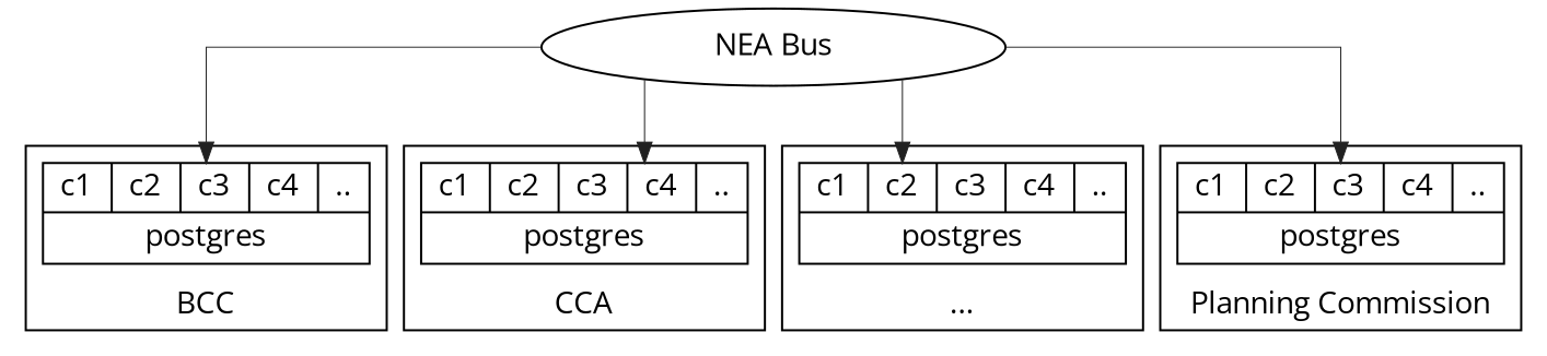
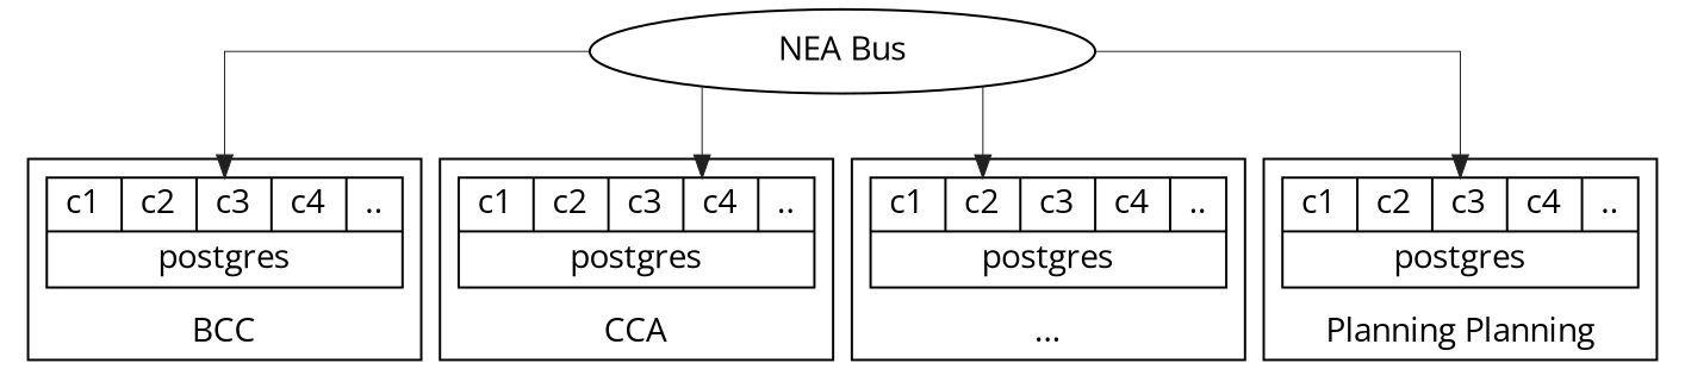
  digraph {
    compound=true
    splines=ortho
    fontname="Open Sans"
    node [shape=record fontname="Open Sans"]
    edge [color="#202020" constraint=true penwidth=0.5 style="solid," fontname="Open Sans"]
    n1 [label="{{c1|c2|c3|c4|..}|{postgres}}"]
    n2 [label="{{c1|c2|c3|c4|..}|{postgres}}"]
    n3 [label="{{c1|c2|c3|c4|..}|{postgres}}"]
    n4 [label="{{c1|c2|c3|c4|..}|{postgres}}"]
    n5 [label="NEA Bus" width=3.0 shape=""]
    subgraph cluster_1 {
      label=BCC
      labelloc=b
      n1
    }
    subgraph cluster_2 {
      label=CCA
      labelloc=b
      n2
    }
    subgraph cluster_3 {
      label="..."
      labelloc=b
      n3
    }
    subgraph cluster_4 {
-     label="Planning Commission"
+     label="Planning Planning"
      labelloc=b
      n4
    }
    n5 -> n1
    n5 -> n2
    n5 -> n3
    n5 -> n4
  }
